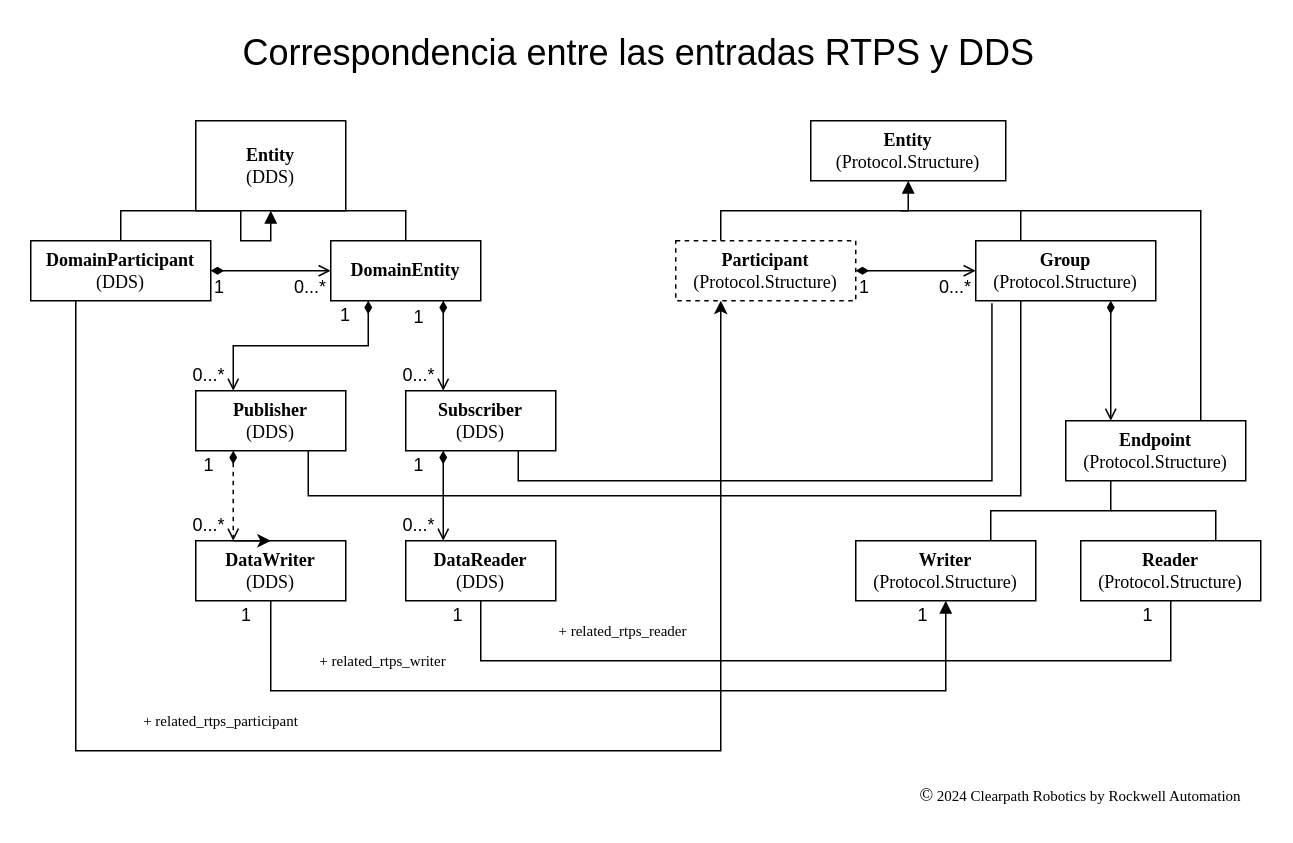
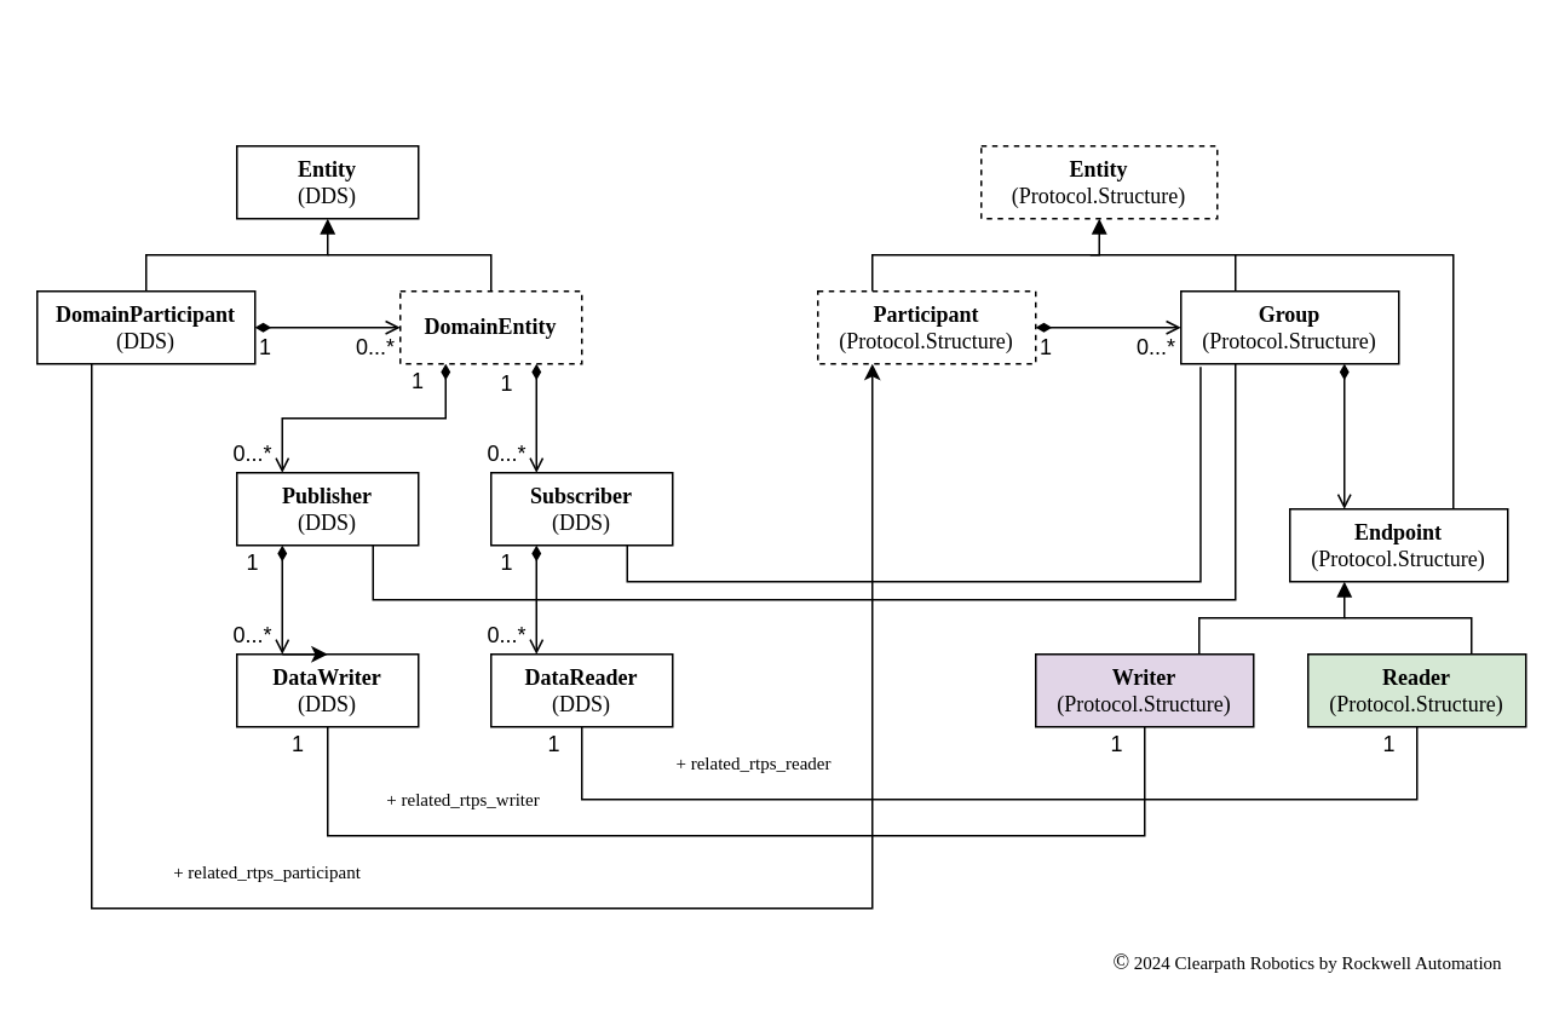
  <mxCell id="0" />
  <mxCell id="1" parent="0" />
  <mxCell id="2" style="edgeStyle=orthogonalEdgeStyle;rounded=0;orthogonalLoop=1;jettySize=auto;html=1;exitX=0.5;exitY=0;exitDx=0;exitDy=0;entryX=0.5;entryY=1;entryDx=0;entryDy=0;endArrow=block;endFill=1;" edge="1" parent="1" source="4" target="11"><mxGeometry relative="1" as="geometry" /></mxCell>
  <mxCell id="3" style="edgeStyle=orthogonalEdgeStyle;rounded=0;orthogonalLoop=1;jettySize=auto;html=1;exitX=0.25;exitY=1;exitDx=0;exitDy=0;entryX=0.25;entryY=1;entryDx=0;entryDy=0;" edge="1" parent="1" source="4" target="33"><mxGeometry relative="1" as="geometry"><Array as="points"><mxPoint x="50" y="500" /><mxPoint x="480" y="500" /></Array></mxGeometry></mxCell>
  <mxCell id="4" value="&lt;font face=&quot;Tahoma&quot;&gt;&lt;b&gt;DomainParticipant&lt;/b&gt;&lt;br&gt;(DDS)&lt;/font&gt;" style="whiteSpace=wrap;html=1;align=center;" vertex="1" parent="1"><mxGeometry x="20" y="160" width="120" height="40" as="geometry" /></mxCell>
  <mxCell id="5" value="" style="edgeStyle=entityRelationEdgeStyle;fontSize=11;html=1;endArrow=open;endFill=0;rounded=0;exitX=1;exitY=0.5;exitDx=0;exitDy=0;entryX=0;entryY=0.5;entryDx=0;entryDy=0;startArrow=diamondThin;startFill=1;strokeColor=default;align=center;verticalAlign=middle;fontFamily=Helvetica;fontColor=default;labelBackgroundColor=default;" edge="1" parent="1" source="4" target="8"><mxGeometry width="100" height="100" relative="1" as="geometry"><mxPoint x="350" y="560" as="sourcePoint" /><mxPoint x="450" y="460" as="targetPoint" /></mxGeometry></mxCell>
  <mxCell id="6" style="edgeStyle=orthogonalEdgeStyle;rounded=0;orthogonalLoop=1;jettySize=auto;html=1;exitX=0.25;exitY=1;exitDx=0;exitDy=0;entryX=0.25;entryY=0;entryDx=0;entryDy=0;startArrow=diamondThin;startFill=1;endArrow=open;endFill=0;" edge="1" parent="1" source="8" target="15"><mxGeometry relative="1" as="geometry" /></mxCell>
  <mxCell id="7" style="edgeStyle=orthogonalEdgeStyle;rounded=0;orthogonalLoop=1;jettySize=auto;html=1;exitX=0.75;exitY=1;exitDx=0;exitDy=0;entryX=0.25;entryY=0;entryDx=0;entryDy=0;strokeColor=default;align=center;verticalAlign=middle;fontFamily=Helvetica;fontSize=11;fontColor=default;labelBackgroundColor=default;startArrow=diamondThin;startFill=1;endArrow=open;endFill=0;" edge="1" parent="1" source="8" target="17"><mxGeometry relative="1" as="geometry" /></mxCell>
- <mxCell id="8" value="&lt;font face=&quot;Tahoma&quot;&gt;&lt;b&gt;DomainEntity&lt;/b&gt;&lt;/font&gt;" style="whiteSpace=wrap;html=1;align=center;" vertex="1" parent="1"><mxGeometry x="220" y="160" width="100" height="40" as="geometry" /></mxCell>
+ <mxCell id="8" value="&lt;font face=&quot;Tahoma&quot;&gt;&lt;b&gt;DomainEntity&lt;/b&gt;&lt;/font&gt;" style="whiteSpace=wrap;html=1;align=center;dashed=1;" vertex="1" parent="1"><mxGeometry x="220" y="160" width="100" height="40" as="geometry" /></mxCell>
  <mxCell id="9" value="1&lt;span style=&quot;white-space: pre;&quot;&gt;&#09;&lt;/span&gt;&lt;span style=&quot;white-space: pre;&quot;&gt;&#09;&lt;/span&gt;0...*" style="text;html=1;align=center;verticalAlign=middle;whiteSpace=wrap;rounded=0;" vertex="1" parent="1"><mxGeometry x="140" y="181" width="80" height="20" as="geometry" /></mxCell>
- <mxCell id="10" value="&lt;font style=&quot;font-size: 24px;&quot;&gt;Correspondencia entre las entradas RTPS y DDS&lt;/font&gt;" style="text;html=1;align=center;verticalAlign=middle;whiteSpace=wrap;rounded=0;" vertex="1" parent="1"><mxGeometry x="148" y="20" width="555" height="30" as="geometry" /></mxCell>
- <mxCell id="11" value="&lt;font face=&quot;Tahoma&quot;&gt;&lt;b&gt;Entity&lt;/b&gt;&lt;br&gt;(DDS)&lt;/font&gt;" style="whiteSpace=wrap;html=1;align=center;" vertex="1" parent="1"><mxGeometry x="130" y="80" width="100" height="60" as="geometry" /></mxCell>
+ <mxCell id="11" value="&lt;font face=&quot;Tahoma&quot;&gt;&lt;b&gt;Entity&lt;/b&gt;&lt;br&gt;(DDS)&lt;/font&gt;" style="whiteSpace=wrap;html=1;align=center;" vertex="1" parent="1"><mxGeometry x="130" y="80" width="100" height="40" as="geometry" /></mxCell>
  <mxCell id="12" value="" style="endArrow=none;html=1;rounded=0;exitX=0.5;exitY=0;exitDx=0;exitDy=0;" edge="1" parent="1" source="8"><mxGeometry width="50" height="50" relative="1" as="geometry"><mxPoint x="320" y="310" as="sourcePoint" /><mxPoint x="180" y="140" as="targetPoint" /><Array as="points"><mxPoint x="270" y="140" /></Array></mxGeometry></mxCell>
- <mxCell id="13" style="edgeStyle=orthogonalEdgeStyle;rounded=0;orthogonalLoop=1;jettySize=auto;html=1;exitX=0.25;exitY=1;exitDx=0;exitDy=0;entryX=0.25;entryY=0;entryDx=0;entryDy=0;strokeColor=default;align=center;verticalAlign=middle;fontFamily=Helvetica;fontSize=11;fontColor=default;labelBackgroundColor=default;startArrow=diamondThin;startFill=1;endArrow=open;endFill=0;dashed=1;" edge="1" parent="1" source="15" target="23"><mxGeometry relative="1" as="geometry" /></mxCell>
+ <mxCell id="13" style="edgeStyle=orthogonalEdgeStyle;rounded=0;orthogonalLoop=1;jettySize=auto;html=1;exitX=0.25;exitY=1;exitDx=0;exitDy=0;entryX=0.25;entryY=0;entryDx=0;entryDy=0;strokeColor=default;align=center;verticalAlign=middle;fontFamily=Helvetica;fontSize=11;fontColor=default;labelBackgroundColor=default;startArrow=diamondThin;startFill=1;endArrow=open;endFill=0;" edge="1" parent="1" source="15" target="23"><mxGeometry relative="1" as="geometry" /></mxCell>
  <mxCell id="14" style="edgeStyle=orthogonalEdgeStyle;rounded=0;orthogonalLoop=1;jettySize=auto;html=1;exitX=0.75;exitY=1;exitDx=0;exitDy=0;entryX=0.25;entryY=1;entryDx=0;entryDy=0;endArrow=none;startFill=0;" edge="1" parent="1" source="15" target="35"><mxGeometry relative="1" as="geometry"><Array as="points"><mxPoint x="205" y="330" /><mxPoint x="680" y="330" /></Array></mxGeometry></mxCell>
  <mxCell id="15" value="&lt;font face=&quot;Tahoma&quot;&gt;&lt;b&gt;Publisher&lt;/b&gt;&lt;br&gt;(DDS)&lt;/font&gt;" style="whiteSpace=wrap;html=1;align=center;" vertex="1" parent="1"><mxGeometry x="130" y="260" width="100" height="40" as="geometry" /></mxCell>
  <mxCell id="16" style="edgeStyle=orthogonalEdgeStyle;rounded=0;orthogonalLoop=1;jettySize=auto;html=1;exitX=0.25;exitY=1;exitDx=0;exitDy=0;entryX=0.25;entryY=0;entryDx=0;entryDy=0;strokeColor=default;align=center;verticalAlign=middle;fontFamily=Helvetica;fontSize=11;fontColor=default;labelBackgroundColor=default;startArrow=diamondThin;startFill=1;endArrow=open;endFill=0;" edge="1" parent="1" source="17" target="25"><mxGeometry relative="1" as="geometry" /></mxCell>
  <mxCell id="17" value="&lt;font face=&quot;Tahoma&quot;&gt;&lt;b&gt;Subscriber&lt;/b&gt;&lt;br&gt;(DDS)&lt;/font&gt;" style="whiteSpace=wrap;html=1;align=center;" vertex="1" parent="1"><mxGeometry x="270" y="260" width="100" height="40" as="geometry" /></mxCell>
  <mxCell id="18" value="1" style="text;html=1;align=center;verticalAlign=middle;whiteSpace=wrap;rounded=0;" vertex="1" parent="1"><mxGeometry x="215" y="200" width="30" height="20" as="geometry" /></mxCell>
  <mxCell id="19" value="0...*" style="text;html=1;align=center;verticalAlign=middle;whiteSpace=wrap;rounded=0;" vertex="1" parent="1"><mxGeometry x="124" y="240" width="30" height="20" as="geometry" /></mxCell>
  <mxCell id="20" value="1" style="text;html=1;align=center;verticalAlign=middle;whiteSpace=wrap;rounded=0;" vertex="1" parent="1"><mxGeometry x="264" y="201" width="30" height="20" as="geometry" /></mxCell>
  <mxCell id="21" value="0...*" style="text;html=1;align=center;verticalAlign=middle;whiteSpace=wrap;rounded=0;" vertex="1" parent="1"><mxGeometry x="264" y="240" width="30" height="20" as="geometry" /></mxCell>
- <mxCell id="22" style="edgeStyle=orthogonalEdgeStyle;rounded=0;orthogonalLoop=1;jettySize=auto;html=1;exitX=0.5;exitY=1;exitDx=0;exitDy=0;entryX=0.5;entryY=1;entryDx=0;entryDy=0;endArrow=block;startFill=0;" edge="1" parent="1" source="23" target="42"><mxGeometry relative="1" as="geometry"><Array as="points"><mxPoint x="180" y="460" /><mxPoint x="630" y="460" /></Array></mxGeometry></mxCell>
+ <mxCell id="22" style="edgeStyle=orthogonalEdgeStyle;rounded=0;orthogonalLoop=1;jettySize=auto;html=1;exitX=0.5;exitY=1;exitDx=0;exitDy=0;entryX=0.5;entryY=1;entryDx=0;entryDy=0;endArrow=none;startFill=0;" edge="1" parent="1" source="23" target="42"><mxGeometry relative="1" as="geometry"><Array as="points"><mxPoint x="180" y="460" /><mxPoint x="630" y="460" /></Array></mxGeometry></mxCell>
  <mxCell id="23" value="&lt;font face=&quot;Tahoma&quot;&gt;&lt;b&gt;DataWriter&lt;/b&gt;&lt;br&gt;(DDS)&lt;/font&gt;" style="whiteSpace=wrap;html=1;align=center;" vertex="1" parent="1"><mxGeometry x="130" y="360" width="100" height="40" as="geometry" /></mxCell>
  <mxCell id="24" style="edgeStyle=orthogonalEdgeStyle;rounded=0;orthogonalLoop=1;jettySize=auto;html=1;exitX=0.5;exitY=1;exitDx=0;exitDy=0;entryX=0.5;entryY=1;entryDx=0;entryDy=0;endArrow=none;startFill=0;" edge="1" parent="1" source="25" target="40"><mxGeometry relative="1" as="geometry"><Array as="points"><mxPoint x="320" y="440" /><mxPoint x="780" y="440" /></Array></mxGeometry></mxCell>
  <mxCell id="25" value="&lt;font face=&quot;Tahoma&quot;&gt;&lt;b&gt;DataReader&lt;/b&gt;&lt;br&gt;(DDS)&lt;/font&gt;" style="whiteSpace=wrap;html=1;align=center;" vertex="1" parent="1"><mxGeometry x="270" y="360" width="100" height="40" as="geometry" /></mxCell>
  <mxCell id="26" value="1" style="text;html=1;align=center;verticalAlign=middle;whiteSpace=wrap;rounded=0;" vertex="1" parent="1"><mxGeometry x="124" y="300" width="30" height="20" as="geometry" /></mxCell>
  <mxCell id="27" value="1" style="text;html=1;align=center;verticalAlign=middle;whiteSpace=wrap;rounded=0;" vertex="1" parent="1"><mxGeometry x="264" y="300" width="30" height="20" as="geometry" /></mxCell>
  <mxCell id="28" value="0...*" style="text;html=1;align=center;verticalAlign=middle;whiteSpace=wrap;rounded=0;" vertex="1" parent="1"><mxGeometry x="124" y="340" width="30" height="20" as="geometry" /></mxCell>
  <mxCell id="29" value="0...*" style="text;html=1;align=center;verticalAlign=middle;whiteSpace=wrap;rounded=0;" vertex="1" parent="1"><mxGeometry x="264" y="340" width="30" height="20" as="geometry" /></mxCell>
- <mxCell id="30" value="&lt;font face=&quot;Tahoma&quot;&gt;&lt;b&gt;Entity&lt;/b&gt;&lt;br&gt;(Protocol.Structure)&lt;/font&gt;" style="whiteSpace=wrap;html=1;align=center;" vertex="1" parent="1"><mxGeometry x="540" y="80" width="130" height="40" as="geometry" /></mxCell>
+ <mxCell id="30" value="&lt;font face=&quot;Tahoma&quot;&gt;&lt;b&gt;Entity&lt;/b&gt;&lt;br&gt;(Protocol.Structure)&lt;/font&gt;" style="whiteSpace=wrap;html=1;align=center;dashed=1;" vertex="1" parent="1"><mxGeometry x="540" y="80" width="130" height="40" as="geometry" /></mxCell>
  <mxCell id="31" style="edgeStyle=orthogonalEdgeStyle;rounded=0;orthogonalLoop=1;jettySize=auto;html=1;exitX=0.25;exitY=0;exitDx=0;exitDy=0;entryX=0.5;entryY=1;entryDx=0;entryDy=0;endArrow=block;endFill=1;" edge="1" parent="1" source="33" target="30"><mxGeometry relative="1" as="geometry" /></mxCell>
  <mxCell id="32" style="edgeStyle=orthogonalEdgeStyle;rounded=0;orthogonalLoop=1;jettySize=auto;html=1;exitX=1;exitY=0.5;exitDx=0;exitDy=0;entryX=0;entryY=0.5;entryDx=0;entryDy=0;strokeColor=default;align=center;verticalAlign=middle;fontFamily=Helvetica;fontSize=11;fontColor=default;labelBackgroundColor=default;startArrow=diamondThin;startFill=1;endArrow=open;endFill=0;" edge="1" parent="1" source="33" target="35"><mxGeometry relative="1" as="geometry" /></mxCell>
  <mxCell id="33" value="&lt;font face=&quot;Tahoma&quot;&gt;&lt;b&gt;Participant&lt;/b&gt;&lt;font face=&quot;Tahoma&quot;&gt;&lt;br&gt;(Protocol.Structure)&lt;/font&gt;&lt;/font&gt;" style="whiteSpace=wrap;html=1;align=center;dashed=1;" vertex="1" parent="1"><mxGeometry x="450" y="160" width="120" height="40" as="geometry" /></mxCell>
  <mxCell id="34" style="edgeStyle=orthogonalEdgeStyle;rounded=0;orthogonalLoop=1;jettySize=auto;html=1;exitX=0.75;exitY=1;exitDx=0;exitDy=0;entryX=0.25;entryY=0;entryDx=0;entryDy=0;strokeColor=default;align=center;verticalAlign=middle;fontFamily=Helvetica;fontSize=11;fontColor=default;labelBackgroundColor=default;startArrow=diamondThin;startFill=1;endArrow=open;endFill=0;" edge="1" parent="1" source="35" target="38"><mxGeometry relative="1" as="geometry" /></mxCell>
  <mxCell id="35" value="&lt;font face=&quot;Tahoma&quot;&gt;&lt;b&gt;Group&lt;/b&gt;&lt;font face=&quot;Tahoma&quot;&gt;&lt;br&gt;(Protocol.Structure)&lt;/font&gt;&lt;/font&gt;" style="whiteSpace=wrap;html=1;align=center;" vertex="1" parent="1"><mxGeometry x="650" y="160" width="120" height="40" as="geometry" /></mxCell>
  <mxCell id="36" value="" style="endArrow=none;html=1;rounded=0;exitX=0.25;exitY=0;exitDx=0;exitDy=0;" edge="1" parent="1" source="35"><mxGeometry width="50" height="50" relative="1" as="geometry"><mxPoint x="660" y="280" as="sourcePoint" /><mxPoint x="600" y="140" as="targetPoint" /><Array as="points"><mxPoint x="680" y="140" /></Array></mxGeometry></mxCell>
  <mxCell id="37" value="1&lt;span style=&quot;white-space: pre;&quot;&gt;&#09;&lt;/span&gt;&lt;span style=&quot;white-space: pre;&quot;&gt;&#09;&lt;/span&gt;0...*" style="text;html=1;align=center;verticalAlign=middle;whiteSpace=wrap;rounded=0;" vertex="1" parent="1"><mxGeometry x="570" y="181" width="80" height="20" as="geometry" /></mxCell>
  <mxCell id="38" value="&lt;font face=&quot;Tahoma&quot;&gt;&lt;b&gt;Endpoint&lt;/b&gt;&lt;font face=&quot;Tahoma&quot;&gt;&lt;br&gt;(Protocol.Structure)&lt;/font&gt;&lt;/font&gt;" style="whiteSpace=wrap;html=1;align=center;" vertex="1" parent="1"><mxGeometry x="710" y="280" width="120" height="40" as="geometry" /></mxCell>
  <mxCell id="39" value="" style="endArrow=none;html=1;rounded=0;exitX=0.75;exitY=0;exitDx=0;exitDy=0;" edge="1" parent="1" source="38"><mxGeometry width="50" height="50" relative="1" as="geometry"><mxPoint x="480" y="320" as="sourcePoint" /><mxPoint x="680" y="140" as="targetPoint" /><Array as="points"><mxPoint x="800" y="140" /></Array></mxGeometry></mxCell>
- <mxCell id="40" value="&lt;font face=&quot;Tahoma&quot;&gt;&lt;b&gt;Reader&lt;/b&gt;&lt;font face=&quot;Tahoma&quot;&gt;&lt;br&gt;(Protocol.Structure)&lt;/font&gt;&lt;/font&gt;" style="whiteSpace=wrap;html=1;align=center;" vertex="1" parent="1"><mxGeometry x="720" y="360" width="120" height="40" as="geometry" /></mxCell>
- <mxCell id="41" style="edgeStyle=orthogonalEdgeStyle;rounded=0;orthogonalLoop=1;jettySize=auto;html=1;exitX=0.75;exitY=0;exitDx=0;exitDy=0;entryX=0.25;entryY=1;entryDx=0;entryDy=0;endArrow=none;endFill=1;" edge="1" parent="1" source="42" target="38"><mxGeometry relative="1" as="geometry" /></mxCell>
- <mxCell id="42" value="&lt;font face=&quot;Tahoma&quot;&gt;&lt;b&gt;Writer&lt;/b&gt;&lt;font face=&quot;Tahoma&quot;&gt;&lt;br&gt;(Protocol.Structure)&lt;/font&gt;&lt;/font&gt;" style="whiteSpace=wrap;html=1;align=center;" vertex="1" parent="1"><mxGeometry x="570" y="360" width="120" height="40" as="geometry" /></mxCell>
+ <mxCell id="40" value="&lt;font face=&quot;Tahoma&quot;&gt;&lt;b&gt;Reader&lt;/b&gt;&lt;font face=&quot;Tahoma&quot;&gt;&lt;br&gt;(Protocol.Structure)&lt;/font&gt;&lt;/font&gt;" style="whiteSpace=wrap;html=1;align=center;fillColor=#d5e8d4;" vertex="1" parent="1"><mxGeometry x="720" y="360" width="120" height="40" as="geometry" /></mxCell>
+ <mxCell id="41" style="edgeStyle=orthogonalEdgeStyle;rounded=0;orthogonalLoop=1;jettySize=auto;html=1;exitX=0.75;exitY=0;exitDx=0;exitDy=0;entryX=0.25;entryY=1;entryDx=0;entryDy=0;endArrow=block;endFill=1;" edge="1" parent="1" source="42" target="38"><mxGeometry relative="1" as="geometry" /></mxCell>
+ <mxCell id="42" value="&lt;font face=&quot;Tahoma&quot;&gt;&lt;b&gt;Writer&lt;/b&gt;&lt;font face=&quot;Tahoma&quot;&gt;&lt;br&gt;(Protocol.Structure)&lt;/font&gt;&lt;/font&gt;" style="whiteSpace=wrap;html=1;align=center;fillColor=#e1d5e7;" vertex="1" parent="1"><mxGeometry x="570" y="360" width="120" height="40" as="geometry" /></mxCell>
  <mxCell id="43" value="" style="endArrow=none;html=1;rounded=0;exitX=0.75;exitY=0;exitDx=0;exitDy=0;" edge="1" parent="1" source="40"><mxGeometry width="50" height="50" relative="1" as="geometry"><mxPoint x="745" y="480" as="sourcePoint" /><mxPoint x="740" y="340" as="targetPoint" /><Array as="points"><mxPoint x="810" y="340" /></Array></mxGeometry></mxCell>
  <mxCell id="44" style="edgeStyle=orthogonalEdgeStyle;rounded=0;orthogonalLoop=1;jettySize=auto;html=1;exitX=0.25;exitY=0;exitDx=0;exitDy=0;entryX=0.5;entryY=0;entryDx=0;entryDy=0;" edge="1" parent="1" source="23" target="23"><mxGeometry relative="1" as="geometry" /></mxCell>
  <mxCell id="45" style="edgeStyle=orthogonalEdgeStyle;rounded=0;orthogonalLoop=1;jettySize=auto;html=1;exitX=0.75;exitY=1;exitDx=0;exitDy=0;entryX=0.09;entryY=1.042;entryDx=0;entryDy=0;entryPerimeter=0;endArrow=none;startFill=0;" edge="1" parent="1" source="17" target="35"><mxGeometry relative="1" as="geometry"><Array as="points"><mxPoint x="345" y="320" /><mxPoint x="661" y="320" /></Array></mxGeometry></mxCell>
  <mxCell id="46" value="1" style="text;html=1;align=center;verticalAlign=middle;whiteSpace=wrap;rounded=0;" vertex="1" parent="1"><mxGeometry x="149" y="400" width="30" height="20" as="geometry" /></mxCell>
  <mxCell id="47" value="1" style="text;html=1;align=center;verticalAlign=middle;whiteSpace=wrap;rounded=0;" vertex="1" parent="1"><mxGeometry x="290" y="400" width="30" height="20" as="geometry" /></mxCell>
  <mxCell id="48" value="1" style="text;html=1;align=center;verticalAlign=middle;whiteSpace=wrap;rounded=0;" vertex="1" parent="1"><mxGeometry x="600" y="400" width="30" height="20" as="geometry" /></mxCell>
  <mxCell id="49" value="1" style="text;html=1;align=center;verticalAlign=middle;whiteSpace=wrap;rounded=0;" vertex="1" parent="1"><mxGeometry x="750" y="400" width="30" height="20" as="geometry" /></mxCell>
  <mxCell id="50" value="&lt;font style=&quot;font-size: 10px;&quot; face=&quot;Tahoma&quot;&gt;+ related_rtps_reader&lt;/font&gt;" style="text;html=1;align=center;verticalAlign=middle;whiteSpace=wrap;rounded=0;" vertex="1" parent="1"><mxGeometry x="360" y="410" width="110" height="20" as="geometry" /></mxCell>
  <mxCell id="51" value="&lt;font style=&quot;font-size: 10px;&quot; face=&quot;Tahoma&quot;&gt;+ related_rtps_writer&lt;/font&gt;" style="text;html=1;align=center;verticalAlign=middle;whiteSpace=wrap;rounded=0;" vertex="1" parent="1"><mxGeometry x="200" y="430" width="110" height="20" as="geometry" /></mxCell>
  <mxCell id="52" value="&lt;font style=&quot;font-size: 10px;&quot; face=&quot;Tahoma&quot;&gt;+ related_rtps_participant&lt;/font&gt;" style="text;html=1;align=center;verticalAlign=middle;whiteSpace=wrap;rounded=0;" vertex="1" parent="1"><mxGeometry x="84" y="470" width="126" height="20" as="geometry" /></mxCell>
  <mxCell id="53" value="&lt;font face=&quot;Tahoma&quot;&gt;©&lt;font style=&quot;font-size: 10px;&quot;&gt; 2024 Clearpath Robotics by Rockwell Automation&lt;/font&gt;&lt;/font&gt;" style="text;html=1;align=center;verticalAlign=middle;whiteSpace=wrap;rounded=0;" vertex="1" parent="1"><mxGeometry x="600" y="520" width="240" height="20" as="geometry" /></mxCell>
